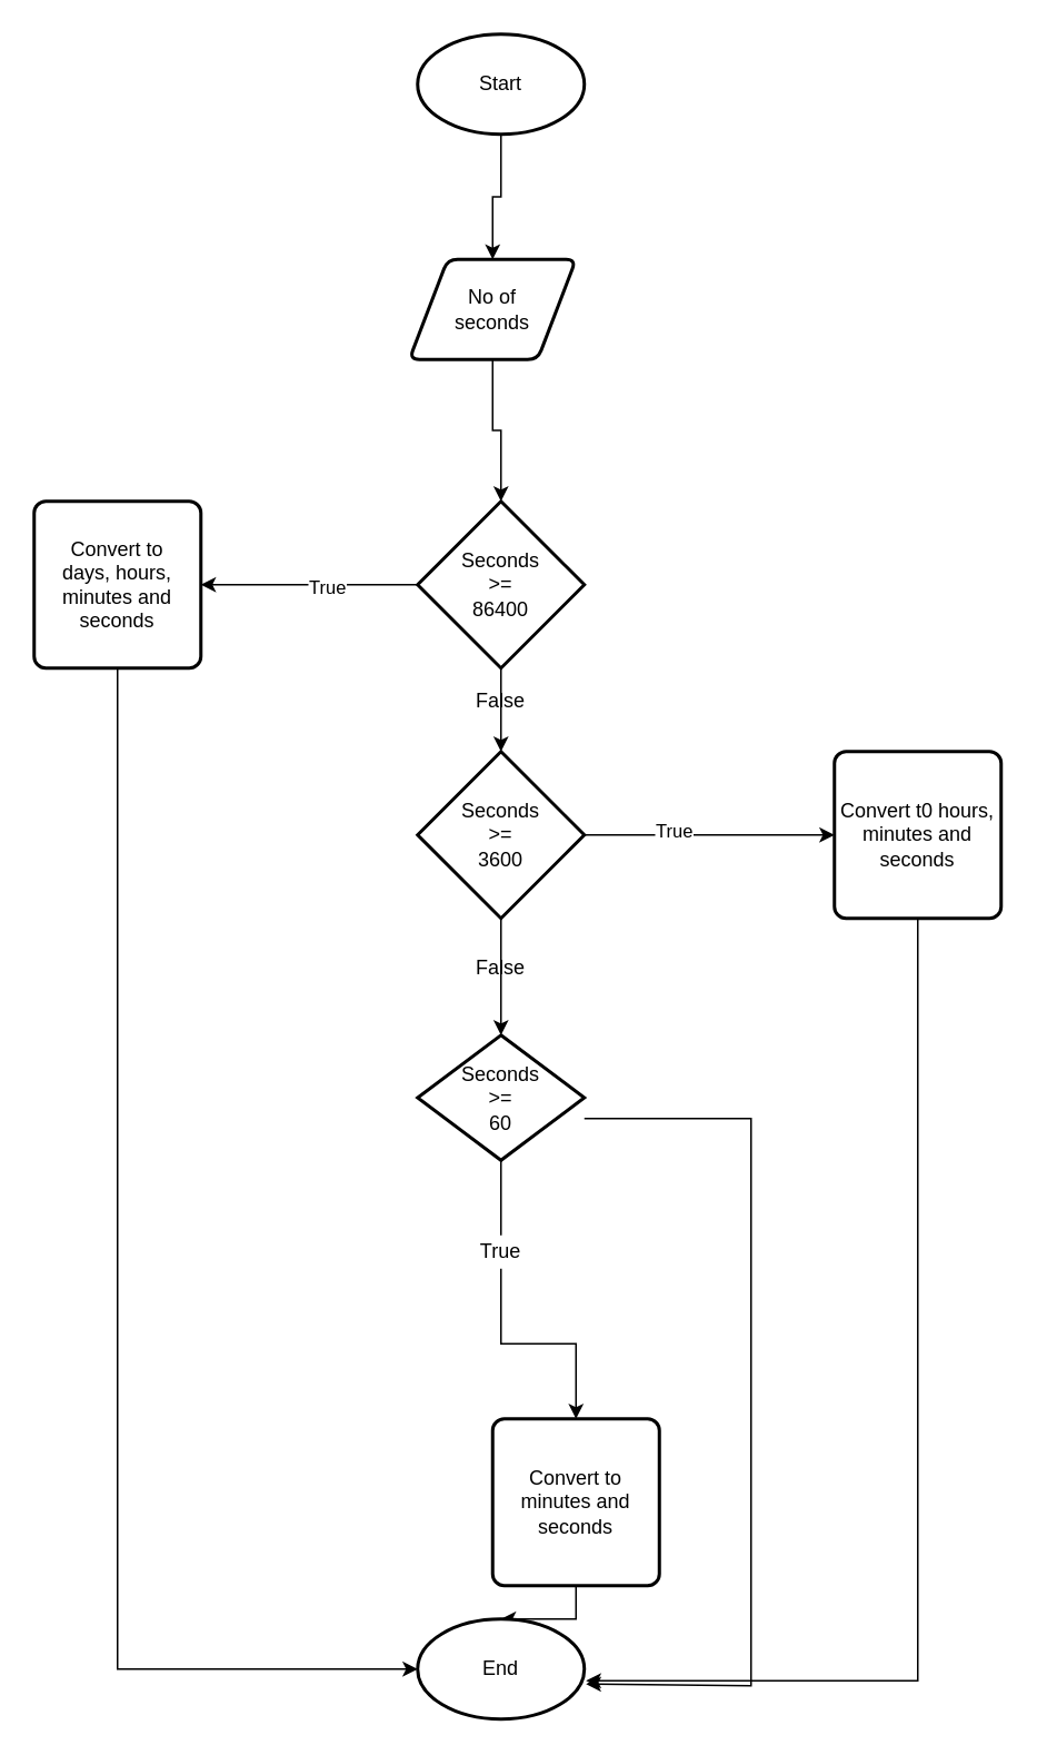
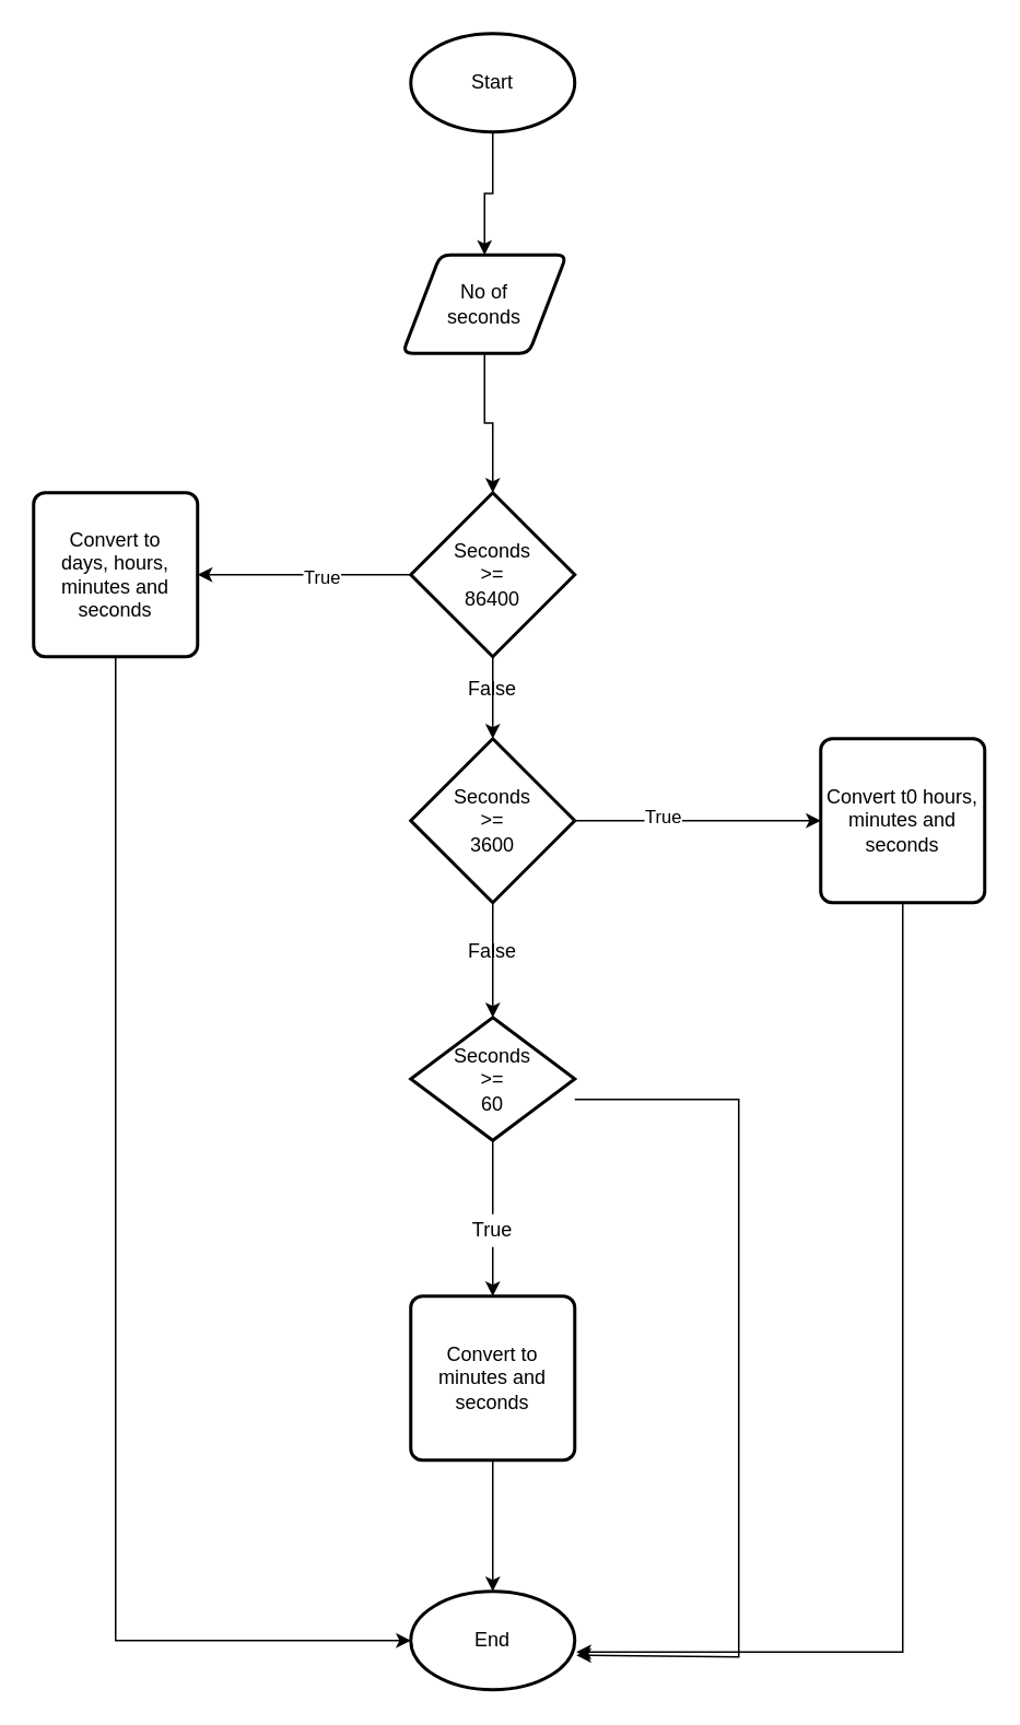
  <mxCell id="0" />
  <mxCell id="1" parent="0" />
  <mxCell id="2" style="edgeStyle=orthogonalEdgeStyle;rounded=0;orthogonalLoop=1;jettySize=auto;html=1;entryX=0.5;entryY=0;entryDx=0;entryDy=0;" edge="1" parent="1" source="3" target="5"><mxGeometry relative="1" as="geometry" /></mxCell>
  <mxCell id="3" value="Start" style="strokeWidth=2;html=1;shape=mxgraph.flowchart.start_1;whiteSpace=wrap;" vertex="1" parent="1"><mxGeometry x="250" y="20" width="100" height="60" as="geometry" /></mxCell>
  <mxCell id="4" style="edgeStyle=orthogonalEdgeStyle;rounded=0;orthogonalLoop=1;jettySize=auto;html=1;entryX=0.5;entryY=0;entryDx=0;entryDy=0;entryPerimeter=0;" edge="1" parent="1" source="5" target="9"><mxGeometry relative="1" as="geometry" /></mxCell>
  <mxCell id="5" value="No of &lt;br&gt;seconds" style="shape=parallelogram;html=1;strokeWidth=2;perimeter=parallelogramPerimeter;whiteSpace=wrap;rounded=1;arcSize=12;size=0.23;" vertex="1" parent="1"><mxGeometry x="245" y="155" width="100" height="60" as="geometry" /></mxCell>
  <mxCell id="6" style="edgeStyle=orthogonalEdgeStyle;rounded=0;orthogonalLoop=1;jettySize=auto;html=1;entryX=1;entryY=0.5;entryDx=0;entryDy=0;" edge="1" parent="1" source="9" target="11"><mxGeometry relative="1" as="geometry" /></mxCell>
  <mxCell id="7" value="True" style="edgeLabel;html=1;align=center;verticalAlign=middle;resizable=0;points=[];" vertex="1" connectable="0" parent="6"><mxGeometry x="-0.154" y="1" relative="1" as="geometry"><mxPoint as="offset" /></mxGeometry></mxCell>
  <mxCell id="8" style="edgeStyle=orthogonalEdgeStyle;rounded=0;orthogonalLoop=1;jettySize=auto;html=1;entryX=0.5;entryY=0;entryDx=0;entryDy=0;entryPerimeter=0;" edge="1" parent="1" source="9" target="15"><mxGeometry relative="1" as="geometry" /></mxCell>
  <mxCell id="9" value="Seconds&lt;br&gt;&amp;gt;=&lt;br&gt;86400" style="strokeWidth=2;html=1;shape=mxgraph.flowchart.decision;whiteSpace=wrap;" vertex="1" parent="1"><mxGeometry x="250" y="300" width="100" height="100" as="geometry" /></mxCell>
  <mxCell id="10" style="edgeStyle=orthogonalEdgeStyle;rounded=0;orthogonalLoop=1;jettySize=auto;html=1;entryX=0;entryY=0.5;entryDx=0;entryDy=0;entryPerimeter=0;exitX=0.5;exitY=1;exitDx=0;exitDy=0;" edge="1" parent="1" source="11" target="27"><mxGeometry relative="1" as="geometry"><mxPoint x="80" y="410" as="sourcePoint" /></mxGeometry></mxCell>
  <mxCell id="11" value="Convert to&lt;br&gt;days, hours,&lt;br&gt;minutes and&lt;br&gt;seconds" style="rounded=1;whiteSpace=wrap;html=1;absoluteArcSize=1;arcSize=14;strokeWidth=2;" vertex="1" parent="1"><mxGeometry x="20" y="300" width="100" height="100" as="geometry" /></mxCell>
  <mxCell id="12" style="edgeStyle=orthogonalEdgeStyle;rounded=0;orthogonalLoop=1;jettySize=auto;html=1;entryX=0;entryY=0.5;entryDx=0;entryDy=0;" edge="1" parent="1" source="15" target="18"><mxGeometry relative="1" as="geometry" /></mxCell>
  <mxCell id="13" value="True" style="edgeLabel;html=1;align=center;verticalAlign=middle;resizable=0;points=[];" vertex="1" connectable="0" parent="12"><mxGeometry x="-0.293" y="3" relative="1" as="geometry"><mxPoint as="offset" /></mxGeometry></mxCell>
  <mxCell id="14" style="edgeStyle=orthogonalEdgeStyle;rounded=0;orthogonalLoop=1;jettySize=auto;html=1;entryX=0.5;entryY=0;entryDx=0;entryDy=0;entryPerimeter=0;" edge="1" parent="1" source="15" target="21"><mxGeometry relative="1" as="geometry" /></mxCell>
  <mxCell id="15" value="Seconds&lt;br&gt;&amp;gt;=&lt;br&gt;3600" style="strokeWidth=2;html=1;shape=mxgraph.flowchart.decision;whiteSpace=wrap;" vertex="1" parent="1"><mxGeometry x="250" y="450" width="100" height="100" as="geometry" /></mxCell>
  <mxCell id="16" value="False" style="text;html=1;strokeColor=none;fillColor=none;align=center;verticalAlign=middle;whiteSpace=wrap;rounded=0;" vertex="1" parent="1"><mxGeometry x="280" y="410" width="40" height="20" as="geometry" /></mxCell>
  <mxCell id="17" style="edgeStyle=orthogonalEdgeStyle;rounded=0;orthogonalLoop=1;jettySize=auto;html=1;entryX=1.01;entryY=0.617;entryDx=0;entryDy=0;entryPerimeter=0;" edge="1" parent="1" source="18" target="27"><mxGeometry relative="1" as="geometry"><Array as="points"><mxPoint x="550" y="1007" /></Array></mxGeometry></mxCell>
  <mxCell id="18" value="Convert t0 hours,&lt;br&gt;minutes and&lt;br&gt;seconds" style="rounded=1;whiteSpace=wrap;html=1;absoluteArcSize=1;arcSize=14;strokeWidth=2;" vertex="1" parent="1"><mxGeometry x="500" y="450" width="100" height="100" as="geometry" /></mxCell>
  <mxCell id="19" style="edgeStyle=orthogonalEdgeStyle;rounded=0;orthogonalLoop=1;jettySize=auto;html=1;entryX=0.5;entryY=0;entryDx=0;entryDy=0;startArrow=none;" edge="1" parent="1" source="25" target="24"><mxGeometry relative="1" as="geometry" /></mxCell>
  <mxCell id="20" style="edgeStyle=orthogonalEdgeStyle;rounded=0;orthogonalLoop=1;jettySize=auto;html=1;entryX=1.01;entryY=0.65;entryDx=0;entryDy=0;entryPerimeter=0;" edge="1" parent="1" source="21" target="27"><mxGeometry relative="1" as="geometry"><mxPoint x="410" y="1010" as="targetPoint" /><Array as="points"><mxPoint x="450" y="670" /><mxPoint x="450" y="1010" /></Array></mxGeometry></mxCell>
  <mxCell id="21" value="Seconds&lt;br&gt;&amp;gt;=&lt;br&gt;60" style="strokeWidth=2;html=1;shape=mxgraph.flowchart.decision;whiteSpace=wrap;" vertex="1" parent="1"><mxGeometry x="250" y="620" width="100" height="75" as="geometry" /></mxCell>
  <mxCell id="22" value="False" style="text;html=1;strokeColor=none;fillColor=none;align=center;verticalAlign=middle;whiteSpace=wrap;rounded=0;" vertex="1" parent="1"><mxGeometry x="280" y="570" width="40" height="20" as="geometry" /></mxCell>
  <mxCell id="23" style="edgeStyle=orthogonalEdgeStyle;rounded=0;orthogonalLoop=1;jettySize=auto;html=1;entryX=0.5;entryY=0;entryDx=0;entryDy=0;entryPerimeter=0;" edge="1" parent="1" source="24" target="27"><mxGeometry relative="1" as="geometry"><mxPoint x="300" y="960" as="targetPoint" /></mxGeometry></mxCell>
- <mxCell id="24" value="Convert to&lt;br&gt;minutes and&lt;br&gt;seconds" style="rounded=1;whiteSpace=wrap;html=1;absoluteArcSize=1;arcSize=14;strokeWidth=2;" vertex="1" parent="1"><mxGeometry x="295" y="850" width="100" height="100" as="geometry" /></mxCell>
+ <mxCell id="24" value="Convert to&lt;br&gt;minutes and&lt;br&gt;seconds" style="rounded=1;whiteSpace=wrap;html=1;absoluteArcSize=1;arcSize=14;strokeWidth=2;" vertex="1" parent="1"><mxGeometry x="250" y="790" width="100" height="100" as="geometry" /></mxCell>
  <mxCell id="25" value="True" style="text;html=1;strokeColor=none;fillColor=none;align=center;verticalAlign=middle;whiteSpace=wrap;rounded=0;" vertex="1" parent="1"><mxGeometry x="280" y="740" width="40" height="20" as="geometry" /></mxCell>
  <mxCell id="26" value="" style="edgeStyle=orthogonalEdgeStyle;rounded=0;orthogonalLoop=1;jettySize=auto;html=1;entryX=0.5;entryY=0;entryDx=0;entryDy=0;endArrow=none;" edge="1" parent="1" source="21" target="25"><mxGeometry relative="1" as="geometry"><mxPoint x="300" y="720" as="sourcePoint" /><mxPoint x="300" y="790" as="targetPoint" /></mxGeometry></mxCell>
  <mxCell id="27" value="End" style="strokeWidth=2;html=1;shape=mxgraph.flowchart.start_1;whiteSpace=wrap;" vertex="1" parent="1"><mxGeometry x="250" y="970" width="100" height="60" as="geometry" /></mxCell>
